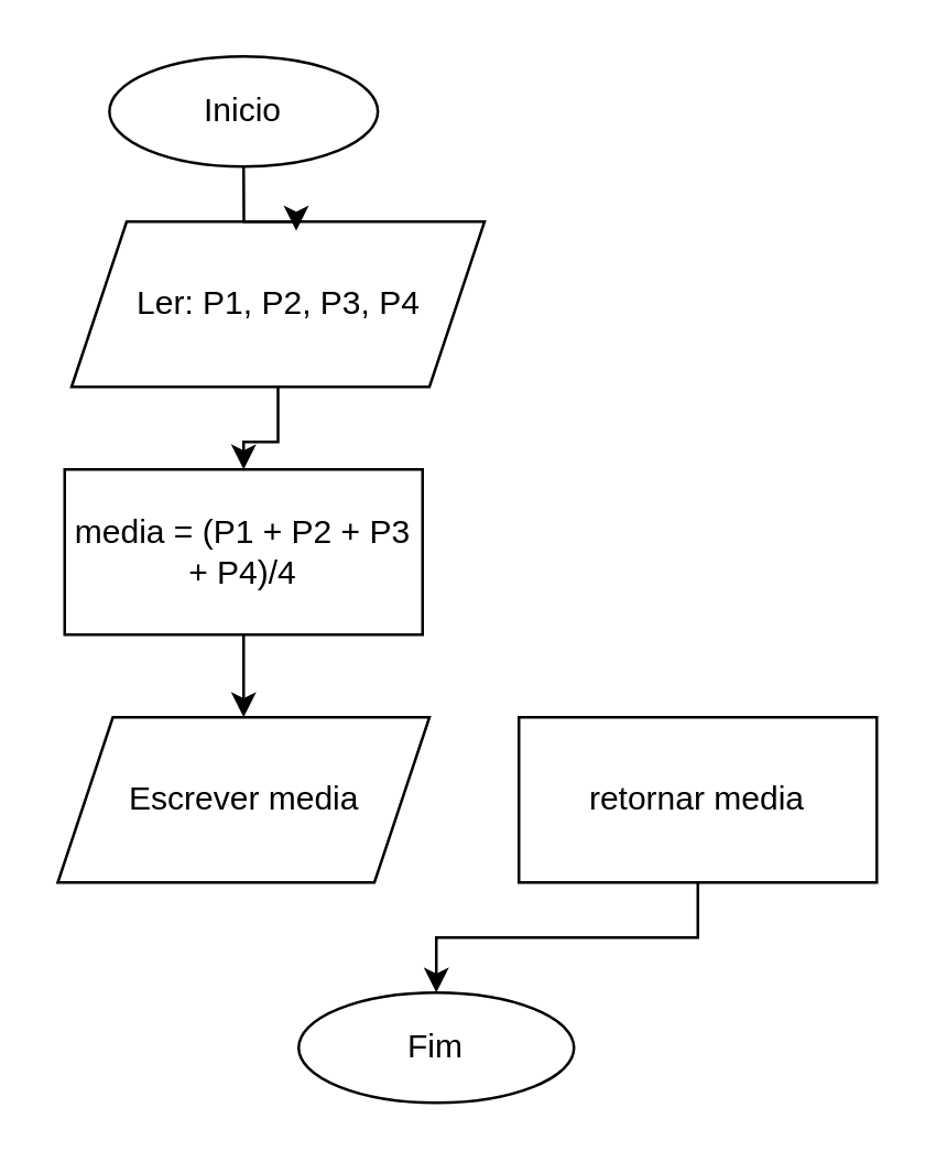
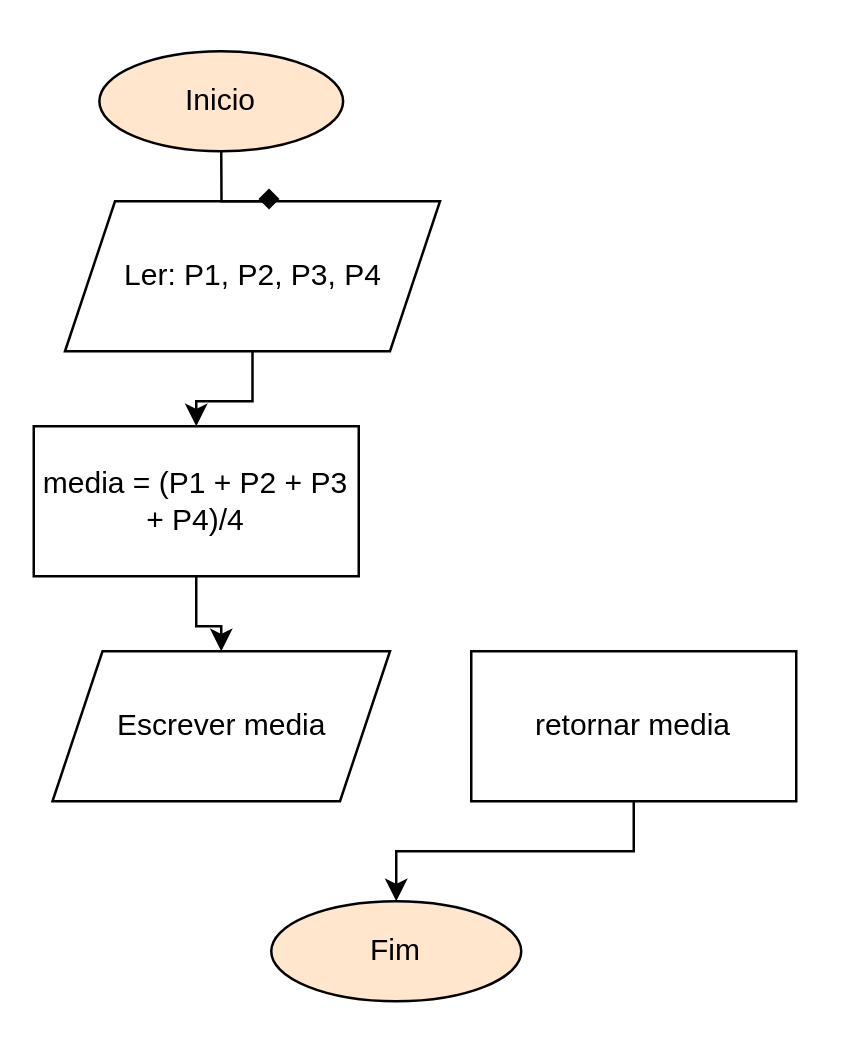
  <mxCell id="0" />
  <mxCell id="1" parent="0" />
  <mxCell id="2" value="" style="edgeStyle=orthogonalEdgeStyle;rounded=0;orthogonalLoop=1;jettySize=auto;html=1;" edge="1" parent="1" source="3" target="5"><mxGeometry relative="1" as="geometry" /></mxCell>
  <mxCell id="3" value="Ler: P1, P2, P3, P4" style="shape=parallelogram;perimeter=parallelogramPerimeter;whiteSpace=wrap;html=1;fixedSize=1;" vertex="1" parent="1"><mxGeometry x="25.5" y="80" width="150" height="60" as="geometry" /></mxCell>
  <mxCell id="4" value="" style="edgeStyle=orthogonalEdgeStyle;rounded=0;orthogonalLoop=1;jettySize=auto;html=1;" edge="1" parent="1" source="5" target="6"><mxGeometry relative="1" as="geometry" /></mxCell>
- <mxCell id="5" value="media = (P1 + P2 + P3 + P4)/4" style="rounded=0;whiteSpace=wrap;html=1;" vertex="1" parent="1"><mxGeometry x="23" y="170" width="130" height="60" as="geometry" /></mxCell>
+ <mxCell id="5" value="media = (P1 + P2 + P3 + P4)/4" style="rounded=0;whiteSpace=wrap;html=1;" vertex="1" parent="1"><mxGeometry x="13" y="170" width="130" height="60" as="geometry" /></mxCell>
  <mxCell id="6" value="Escrever media" style="shape=parallelogram;perimeter=parallelogramPerimeter;whiteSpace=wrap;html=1;fixedSize=1;" vertex="1" parent="1"><mxGeometry x="20.5" y="260" width="135" height="60" as="geometry" /></mxCell>
  <mxCell id="7" value="" style="edgeStyle=orthogonalEdgeStyle;rounded=0;orthogonalLoop=1;jettySize=auto;html=1;" edge="1" parent="1" source="8" target="11"><mxGeometry relative="1" as="geometry" /></mxCell>
  <mxCell id="8" value="retornar media" style="rounded=0;whiteSpace=wrap;html=1;" vertex="1" parent="1"><mxGeometry x="188" y="260" width="130" height="60" as="geometry" /></mxCell>
- <mxCell id="9" value="Inicio" style="ellipse;whiteSpace=wrap;html=1;" vertex="1" parent="1"><mxGeometry x="39.25" y="20" width="97.5" height="40" as="geometry" /></mxCell>
- <mxCell id="10" style="edgeStyle=orthogonalEdgeStyle;rounded=0;orthogonalLoop=1;jettySize=auto;html=1;entryX=0.544;entryY=0.055;entryDx=0;entryDy=0;entryPerimeter=0;" edge="1" parent="1" source="9" target="3"><mxGeometry relative="1" as="geometry" /></mxCell>
- <mxCell id="11" value="Fim" style="ellipse;whiteSpace=wrap;html=1;" vertex="1" parent="1"><mxGeometry x="108" y="360" width="100" height="40" as="geometry" /></mxCell>
+ <mxCell id="9" value="Inicio" style="ellipse;whiteSpace=wrap;html=1;fillColor=#ffe6cc;" vertex="1" parent="1"><mxGeometry x="39.25" y="20" width="97.5" height="40" as="geometry" /></mxCell>
+ <mxCell id="10" style="edgeStyle=orthogonalEdgeStyle;rounded=0;orthogonalLoop=1;jettySize=auto;html=1;entryX=0.544;entryY=0.055;entryDx=0;entryDy=0;entryPerimeter=0;endArrow=diamond;" edge="1" parent="1" source="9" target="3"><mxGeometry relative="1" as="geometry" /></mxCell>
+ <mxCell id="11" value="Fim" style="ellipse;whiteSpace=wrap;html=1;fillColor=#ffe6cc;" vertex="1" parent="1"><mxGeometry x="108" y="360" width="100" height="40" as="geometry" /></mxCell>
